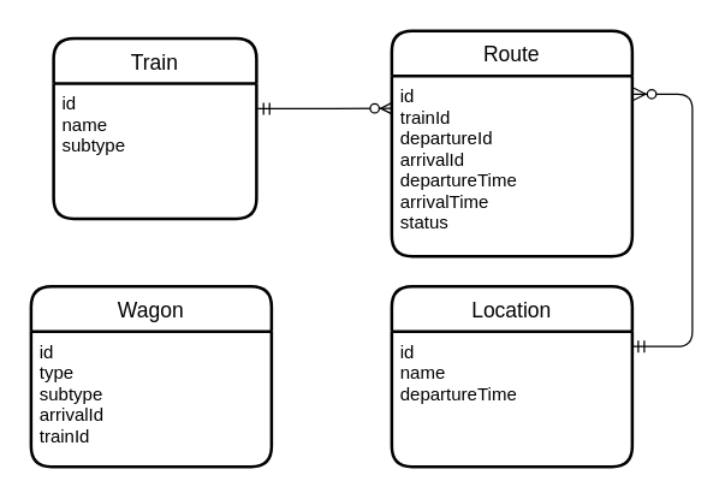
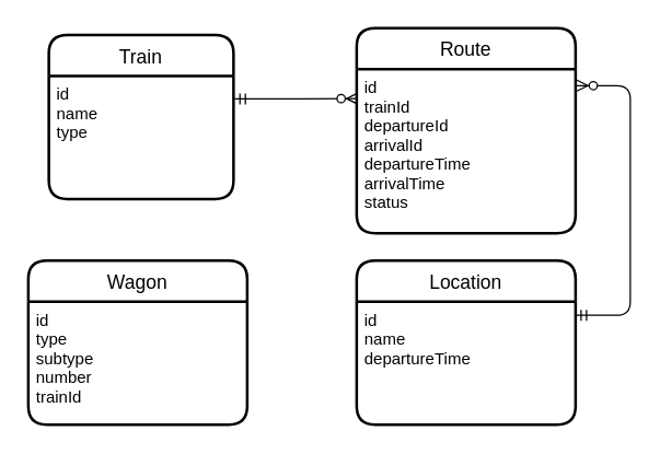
  <mxCell id="0" />
  <mxCell id="1" parent="0" />
  <mxCell id="2" value="" style="edgeStyle=orthogonalEdgeStyle;fontSize=12;html=1;endArrow=ERzeroToMany;endFill=1;startArrow=ERmandOne;exitX=1.005;exitY=0.187;exitDx=0;exitDy=0;exitPerimeter=0;startFill=0;entryX=0.004;entryY=0.18;entryDx=0;entryDy=0;entryPerimeter=0;" edge="1" parent="1" source="4" target="6"><mxGeometry width="100" height="100" relative="1" as="geometry"><mxPoint x="310" y="30" as="sourcePoint" /><mxPoint x="420" y="170" as="targetPoint" /><Array as="points"><mxPoint x="210" y="72" /></Array></mxGeometry></mxCell>
  <mxCell id="3" value="Train" style="swimlane;childLayout=stackLayout;horizontal=1;startSize=30;horizontalStack=0;rounded=1;fontSize=14;fontStyle=0;strokeWidth=2;resizeParent=0;resizeLast=1;shadow=0;dashed=0;align=center;" vertex="1" parent="1"><mxGeometry x="35" y="25" width="135" height="120" as="geometry" /></mxCell>
- <mxCell id="4" value="id&#10;name&#10;subtype" style="align=left;strokeColor=none;fillColor=none;spacingLeft=4;fontSize=12;verticalAlign=top;resizable=0;rotatable=0;part=1;" vertex="1" parent="3"><mxGeometry y="30" width="135" height="90" as="geometry" /></mxCell>
+ <mxCell id="4" value="id&#10;name&#10;type" style="align=left;strokeColor=none;fillColor=none;spacingLeft=4;fontSize=12;verticalAlign=top;resizable=0;rotatable=0;part=1;" vertex="1" parent="3"><mxGeometry y="30" width="135" height="90" as="geometry" /></mxCell>
  <mxCell id="5" value="Route" style="swimlane;childLayout=stackLayout;horizontal=1;startSize=30;horizontalStack=0;rounded=1;fontSize=14;fontStyle=0;strokeWidth=2;resizeParent=0;resizeLast=1;shadow=0;dashed=0;align=center;" vertex="1" parent="1"><mxGeometry x="260" y="20" width="160" height="150" as="geometry" /></mxCell>
  <mxCell id="6" value="id&#10;trainId&#10;departureId&#10;arrivalId&#10;departureTime&#10;arrivalTime&#10;status" style="align=left;strokeColor=none;fillColor=none;spacingLeft=4;fontSize=12;verticalAlign=top;resizable=0;rotatable=0;part=1;" vertex="1" parent="5"><mxGeometry y="30" width="160" height="120" as="geometry" /></mxCell>
  <mxCell id="7" value="Location" style="swimlane;childLayout=stackLayout;horizontal=1;startSize=30;horizontalStack=0;rounded=1;fontSize=14;fontStyle=0;strokeWidth=2;resizeParent=0;resizeLast=1;shadow=0;dashed=0;align=center;" vertex="1" parent="1"><mxGeometry x="260" y="190" width="160" height="120" as="geometry" /></mxCell>
  <mxCell id="8" value="id&#10;name&#10;departureTime" style="align=left;strokeColor=none;fillColor=none;spacingLeft=4;fontSize=12;verticalAlign=top;resizable=0;rotatable=0;part=1;" vertex="1" parent="7"><mxGeometry y="30" width="160" height="90" as="geometry" /></mxCell>
  <mxCell id="9" value="Wagon" style="swimlane;childLayout=stackLayout;horizontal=1;startSize=30;horizontalStack=0;rounded=1;fontSize=14;fontStyle=0;strokeWidth=2;resizeParent=0;resizeLast=1;shadow=0;dashed=0;align=center;" vertex="1" parent="1"><mxGeometry x="20" y="190" width="160" height="120" as="geometry" /></mxCell>
- <mxCell id="10" value="id&#10;type&#10;subtype&#10;arrivalId&#10;trainId" style="align=left;strokeColor=none;fillColor=none;spacingLeft=4;fontSize=12;verticalAlign=top;resizable=0;rotatable=0;part=1;" vertex="1" parent="9"><mxGeometry y="30" width="160" height="90" as="geometry" /></mxCell>
+ <mxCell id="10" value="id&#10;type&#10;subtype&#10;number&#10;trainId" style="align=left;strokeColor=none;fillColor=none;spacingLeft=4;fontSize=12;verticalAlign=top;resizable=0;rotatable=0;part=1;" vertex="1" parent="9"><mxGeometry y="30" width="160" height="90" as="geometry" /></mxCell>
  <mxCell id="11" value="" style="edgeStyle=orthogonalEdgeStyle;fontSize=12;html=1;endArrow=ERzeroToMany;startArrow=ERmandOne;endFill=1;entryX=1.006;entryY=0.101;entryDx=0;entryDy=0;entryPerimeter=0;" edge="1" parent="1" target="6"><mxGeometry width="100" height="100" relative="1" as="geometry"><mxPoint x="420" y="230" as="sourcePoint" /><mxPoint x="520" y="90" as="targetPoint" /><Array as="points"><mxPoint x="460" y="230" /><mxPoint x="460" y="62" /></Array></mxGeometry></mxCell>
